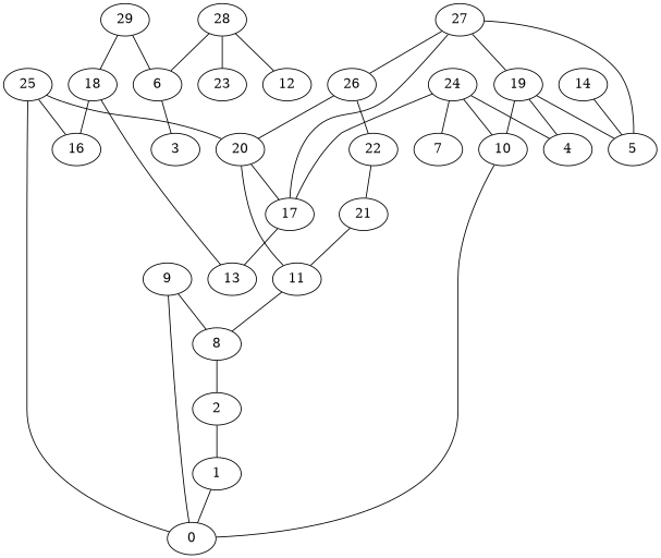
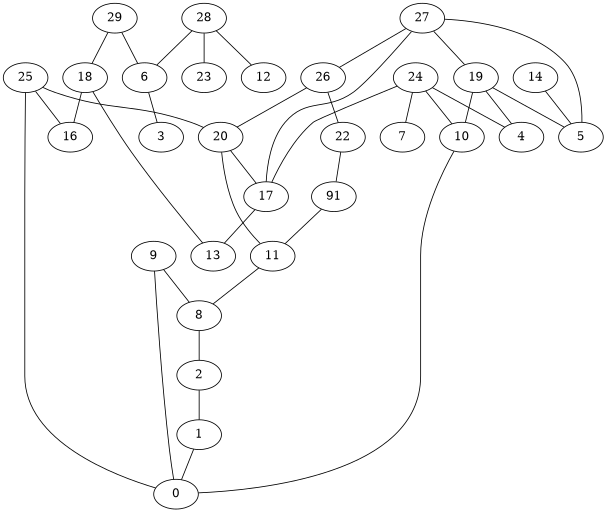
  graph {
    1
    0
    2
    6
    3
    8
    9
    10
    11
    14
    5
    17
    13
    18
    16
    19
    4
    20
-   21
+   21 [label=91]
    22
    24
    7
    25
    26
    27
    28
    12
    23
    29
    1 -- 0
    2 -- 1
    6 -- 3
    8 -- 2
    9 -- 0
    9 -- 8
    10 -- 0
    11 -- 8
    14 -- 5
    17 -- 13
    18 -- 13
    18 -- 16
    19 -- 10
    19 -- 5
    19 -- 4
    20 -- 11
    20 -- 17
    21 -- 11
    22 -- 21
    24 -- 10
    24 -- 17
    24 -- 4
    24 -- 7
    25 -- 0
    25 -- 16
    25 -- 20
    26 -- 20
    26 -- 22
    27 -- 5
    27 -- 17
    27 -- 19
    27 -- 26
    28 -- 6
    28 -- 12
    28 -- 23
    29 -- 6
    29 -- 18
  }
